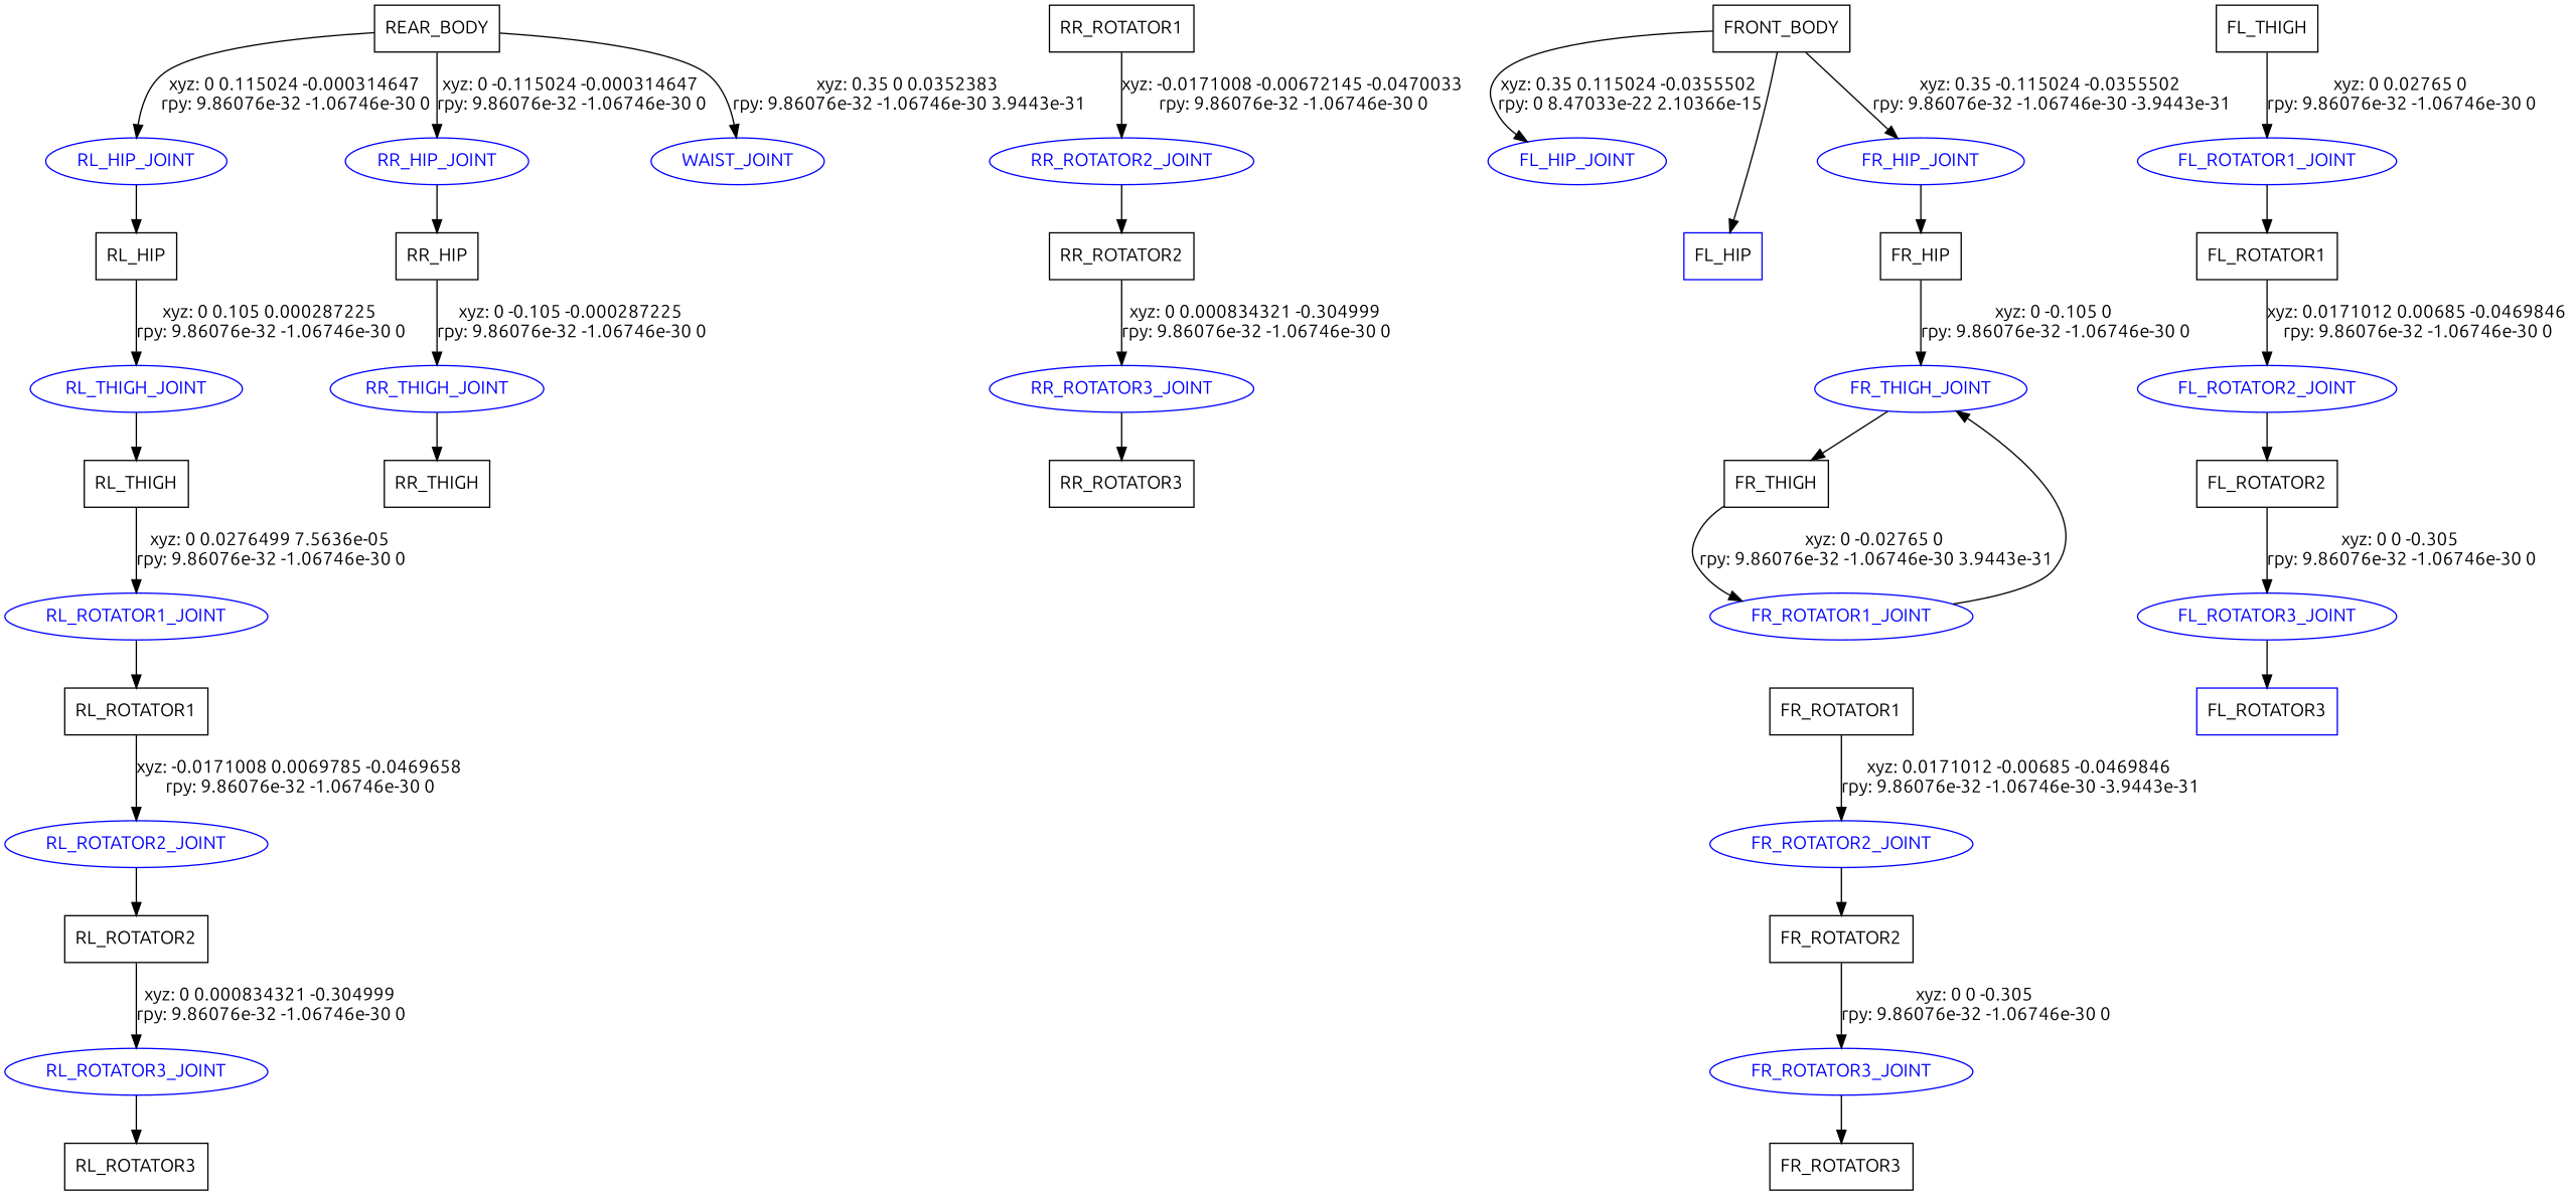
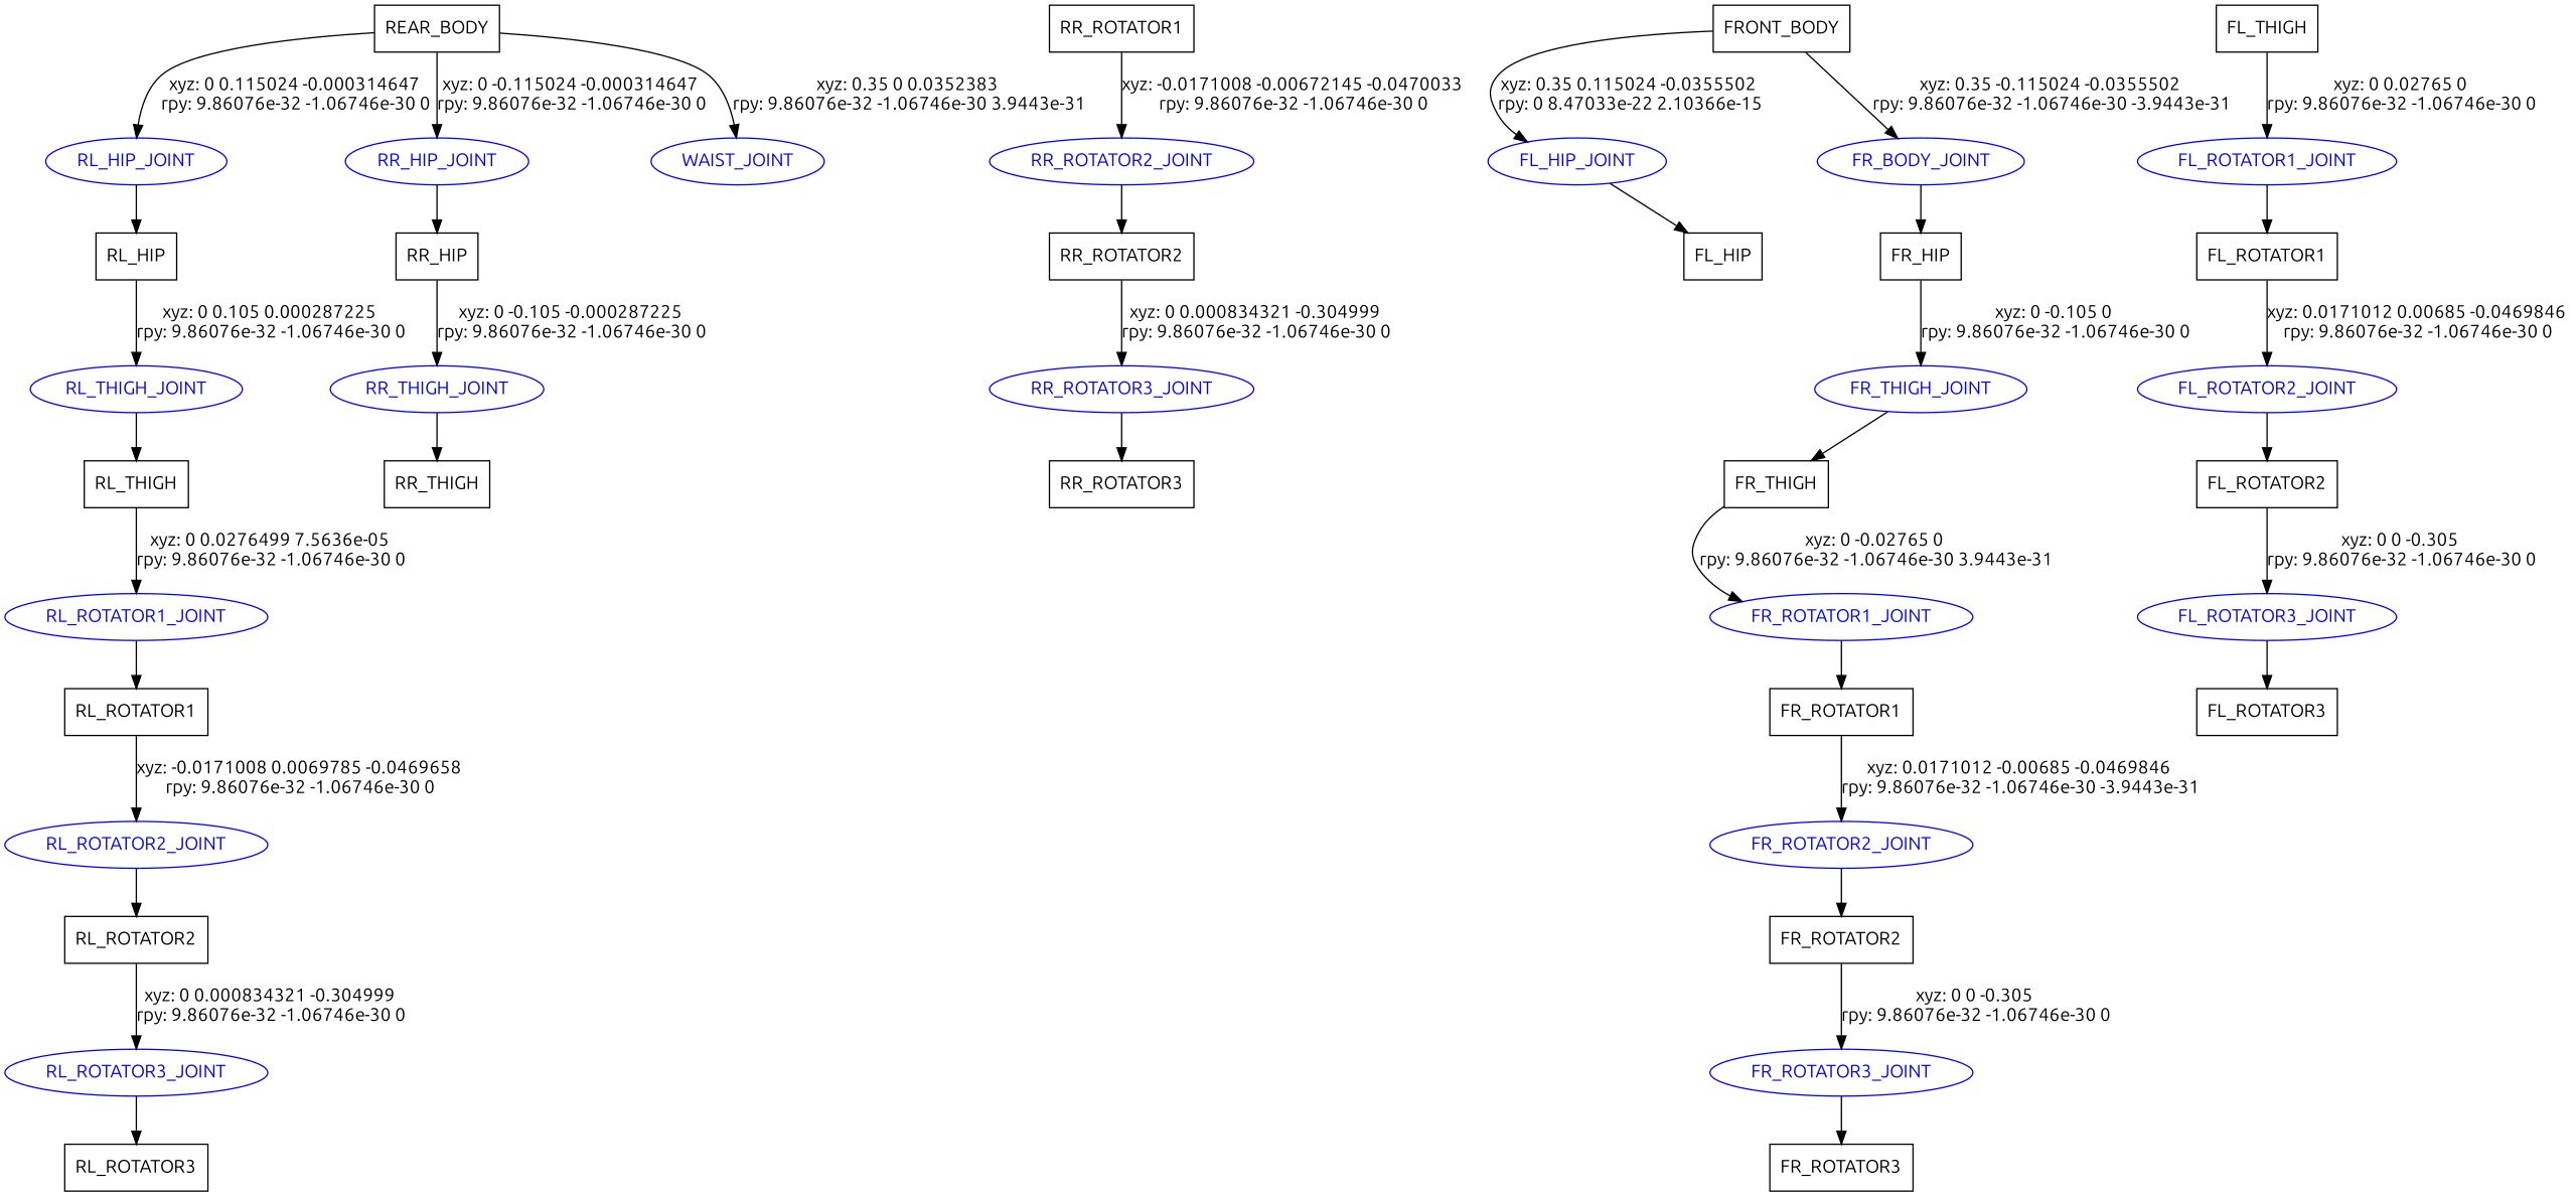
  digraph {
    fontname=Ubuntu
    node [fontname=Ubuntu shape=box]
    edge [fontname=Ubuntu]
    n1 [label=REAR_BODY]
    RL_HIP_JOINT [color=blue fontcolor=blue shape=ellipse]
    RR_HIP_JOINT [color=blue fontcolor=blue shape=ellipse]
    WAIST_JOINT [color=blue fontcolor=blue shape=ellipse]
    n5 [label=RL_HIP]
    n6 [label=RR_HIP]
    RL_THIGH_JOINT [color=blue fontcolor=blue shape=ellipse]
    n8 [label=RL_THIGH]
    RL_ROTATOR1_JOINT [color=blue fontcolor=blue shape=ellipse]
    n10 [label=RL_ROTATOR1]
    RL_ROTATOR2_JOINT [color=blue fontcolor=blue shape=ellipse]
    n12 [label=RL_ROTATOR2]
    RL_ROTATOR3_JOINT [color=blue fontcolor=blue shape=ellipse]
    n14 [label=RL_ROTATOR3]
    RR_THIGH_JOINT [color=blue fontcolor=blue shape=ellipse]
    n16 [label=RR_THIGH]
    n17 [label=RR_ROTATOR1]
    RR_ROTATOR2_JOINT [color=blue fontcolor=blue shape=ellipse]
    n19 [label=RR_ROTATOR2]
    RR_ROTATOR3_JOINT [color=blue fontcolor=blue shape=ellipse]
    n21 [label=RR_ROTATOR3]
    n22 [label=FRONT_BODY]
    FL_HIP_JOINT [color=blue fontcolor=blue shape=ellipse]
-   FR_HIP_JOINT [color=blue fontcolor=blue shape=ellipse]
-   n25 [label=FL_HIP color=blue]
+   FR_HIP_JOINT [color=blue fontcolor=blue shape=ellipse label=FR_BODY_JOINT]
+   n25 [label=FL_HIP]
    n26 [label=FR_HIP]
    n27 [label=FL_THIGH]
    FL_ROTATOR1_JOINT [color=blue fontcolor=blue shape=ellipse]
    n29 [label=FL_ROTATOR1]
    FL_ROTATOR2_JOINT [color=blue fontcolor=blue shape=ellipse]
    n31 [label=FL_ROTATOR2]
    FL_ROTATOR3_JOINT [color=blue fontcolor=blue shape=ellipse]
-   n33 [label=FL_ROTATOR3 color=blue]
+   n33 [label=FL_ROTATOR3]
    FR_THIGH_JOINT [color=blue fontcolor=blue shape=ellipse]
    n35 [label=FR_THIGH]
    FR_ROTATOR1_JOINT [color=blue fontcolor=blue shape=ellipse]
    n37 [label=FR_ROTATOR1]
    FR_ROTATOR2_JOINT [color=blue fontcolor=blue shape=ellipse]
    n39 [label=FR_ROTATOR2]
    FR_ROTATOR3_JOINT [color=blue fontcolor=blue shape=ellipse]
    n41 [label=FR_ROTATOR3]
    n1 -> RL_HIP_JOINT [label="xyz: 0 0.115024 -0.000314647 \nrpy: 9.86076e-32 -1.06746e-30 0"]
    n1 -> RR_HIP_JOINT [label="xyz: 0 -0.115024 -0.000314647 \nrpy: 9.86076e-32 -1.06746e-30 0"]
    n1 -> WAIST_JOINT [label="xyz: 0.35 0 0.0352383 \nrpy: 9.86076e-32 -1.06746e-30 3.9443e-31"]
    RL_HIP_JOINT -> n5
    RR_HIP_JOINT -> n6
    n5 -> RL_THIGH_JOINT [label="xyz: 0 0.105 0.000287225 \nrpy: 9.86076e-32 -1.06746e-30 0"]
    n6 -> RR_THIGH_JOINT [label="xyz: 0 -0.105 -0.000287225 \nrpy: 9.86076e-32 -1.06746e-30 0"]
    RL_THIGH_JOINT -> n8
    n8 -> RL_ROTATOR1_JOINT [label="xyz: 0 0.0276499 7.5636e-05 \nrpy: 9.86076e-32 -1.06746e-30 0"]
    RL_ROTATOR1_JOINT -> n10
    n10 -> RL_ROTATOR2_JOINT [label="xyz: -0.0171008 0.0069785 -0.0469658 \nrpy: 9.86076e-32 -1.06746e-30 0"]
    RL_ROTATOR2_JOINT -> n12
    n12 -> RL_ROTATOR3_JOINT [label="xyz: 0 0.000834321 -0.304999 \nrpy: 9.86076e-32 -1.06746e-30 0"]
    RL_ROTATOR3_JOINT -> n14
    RR_THIGH_JOINT -> n16
    n17 -> RR_ROTATOR2_JOINT [label="xyz: -0.0171008 -0.00672145 -0.0470033 \nrpy: 9.86076e-32 -1.06746e-30 0"]
    RR_ROTATOR2_JOINT -> n19
    n19 -> RR_ROTATOR3_JOINT [label="xyz: 0 0.000834321 -0.304999 \nrpy: 9.86076e-32 -1.06746e-30 0"]
    RR_ROTATOR3_JOINT -> n21
    n22 -> FL_HIP_JOINT [label="xyz: 0.35 0.115024 -0.0355502 \nrpy: 0 8.47033e-22 2.10366e-15"]
    n22 -> FR_HIP_JOINT [label="xyz: 0.35 -0.115024 -0.0355502 \nrpy: 9.86076e-32 -1.06746e-30 -3.9443e-31"]
-   n22 -> n25
+   FL_HIP_JOINT -> n25
    FR_HIP_JOINT -> n26
    n26 -> FR_THIGH_JOINT [label="xyz: 0 -0.105 0 \nrpy: 9.86076e-32 -1.06746e-30 0"]
    n27 -> FL_ROTATOR1_JOINT [label="xyz: 0 0.02765 0 \nrpy: 9.86076e-32 -1.06746e-30 0"]
    FL_ROTATOR1_JOINT -> n29
    n29 -> FL_ROTATOR2_JOINT [label="xyz: 0.0171012 0.00685 -0.0469846 \nrpy: 9.86076e-32 -1.06746e-30 0"]
    FL_ROTATOR2_JOINT -> n31
    n31 -> FL_ROTATOR3_JOINT [label="xyz: 0 0 -0.305 \nrpy: 9.86076e-32 -1.06746e-30 0"]
    FL_ROTATOR3_JOINT -> n33
    FR_THIGH_JOINT -> n35
    n35 -> FR_ROTATOR1_JOINT [label="xyz: 0 -0.02765 0 \nrpy: 9.86076e-32 -1.06746e-30 3.9443e-31"]
-   FR_ROTATOR1_JOINT -> FR_THIGH_JOINT
+   FR_ROTATOR1_JOINT -> n37
    n37 -> FR_ROTATOR2_JOINT [label="xyz: 0.0171012 -0.00685 -0.0469846 \nrpy: 9.86076e-32 -1.06746e-30 -3.9443e-31"]
    FR_ROTATOR2_JOINT -> n39
    n39 -> FR_ROTATOR3_JOINT [label="xyz: 0 0 -0.305 \nrpy: 9.86076e-32 -1.06746e-30 0"]
    FR_ROTATOR3_JOINT -> n41
  }
